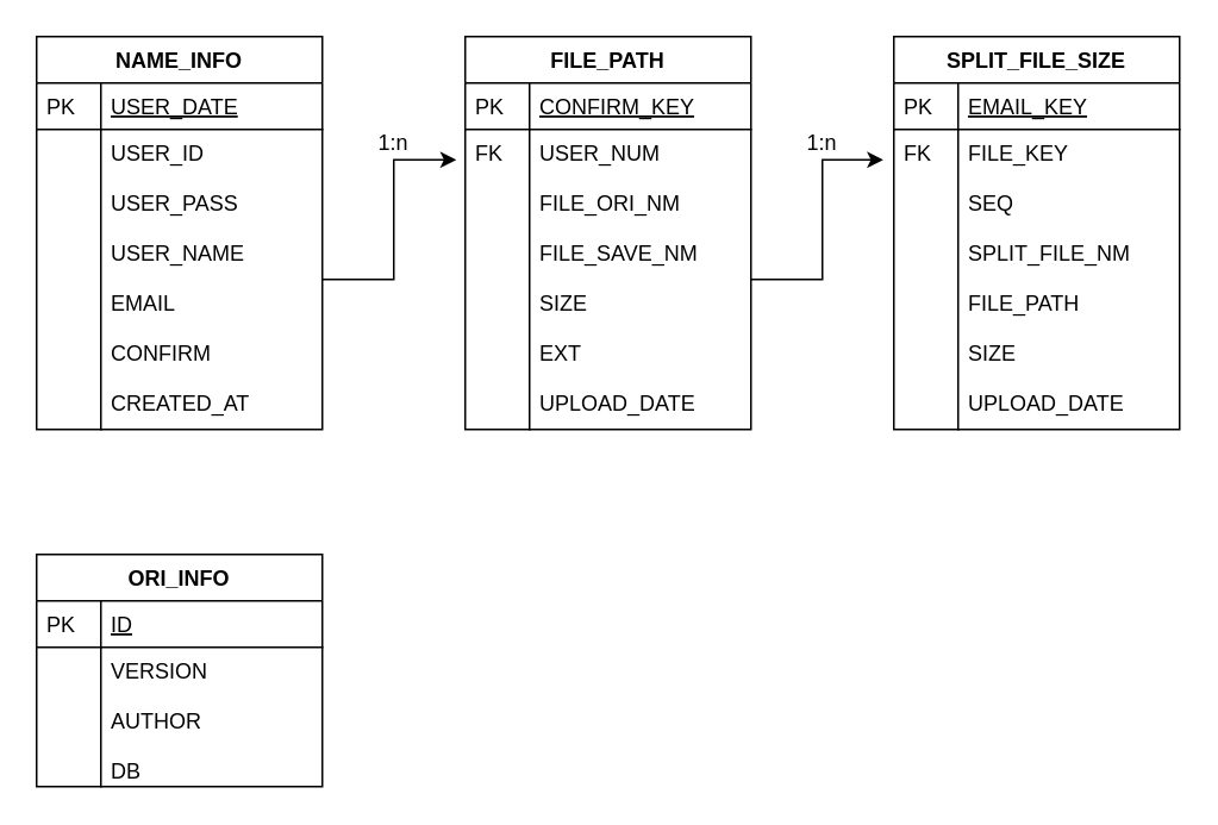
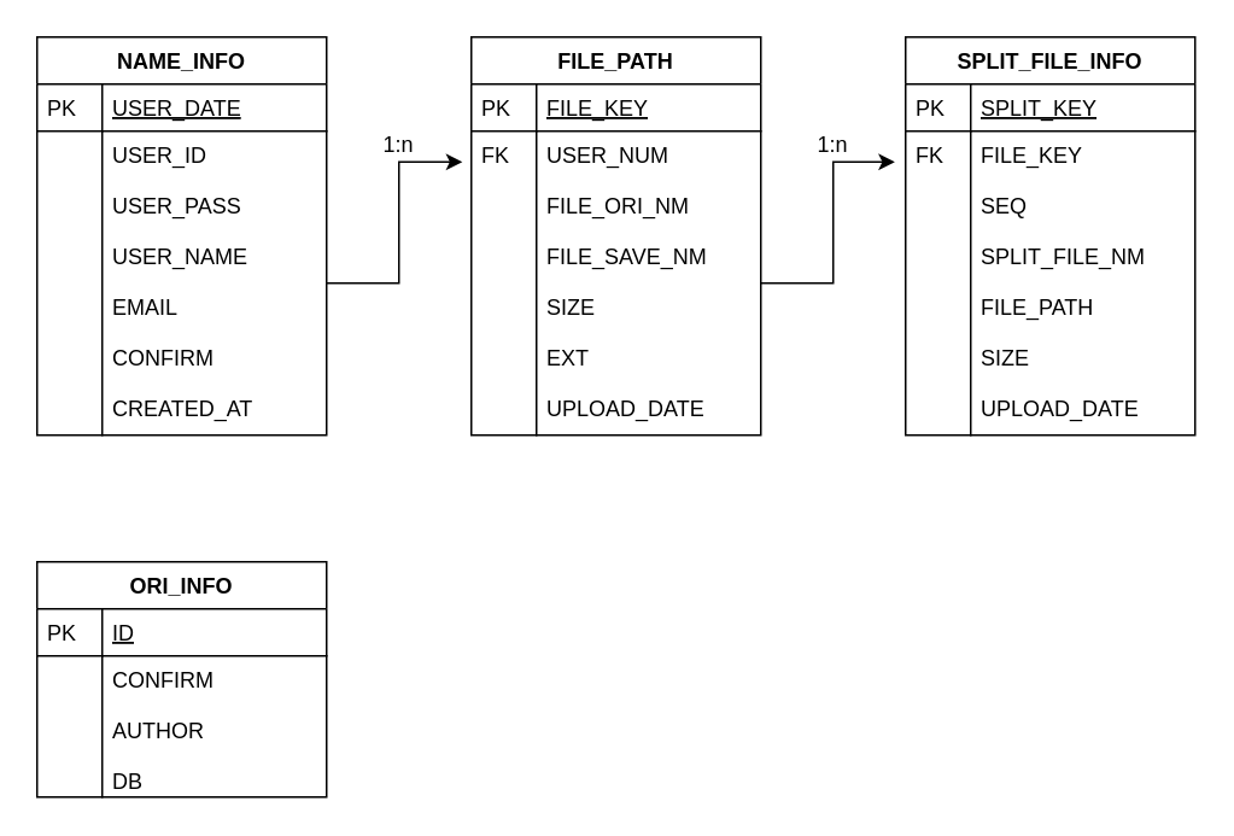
  <mxCell id="0" />
  <mxCell id="1" parent="0" />
  <mxCell id="2" value="NAME_INFO" style="swimlane;fontStyle=1;childLayout=stackLayout;horizontal=1;startSize=26;horizontalStack=0;resizeParent=1;resizeLast=0;collapsible=1;marginBottom=0;rounded=0;shadow=0;strokeWidth=1;" vertex="1" parent="1"><mxGeometry x="20" y="20" width="160" height="220" as="geometry"><mxRectangle x="20" y="80" width="160" height="26" as="alternateBounds" /></mxGeometry></mxCell>
  <mxCell id="3" value="USER_DATE" style="shape=partialRectangle;top=0;left=0;right=0;bottom=1;align=left;verticalAlign=top;fillColor=none;spacingLeft=40;spacingRight=4;overflow=hidden;rotatable=0;points=[[0,0.5],[1,0.5]];portConstraint=eastwest;dropTarget=0;rounded=0;shadow=0;strokeWidth=1;fontStyle=4" vertex="1" parent="2"><mxGeometry y="26" width="160" height="26" as="geometry" /></mxCell>
  <mxCell id="4" value="PK" style="shape=partialRectangle;top=0;left=0;bottom=0;fillColor=none;align=left;verticalAlign=top;spacingLeft=4;spacingRight=4;overflow=hidden;rotatable=0;points=[];portConstraint=eastwest;part=1;" vertex="1" connectable="0" parent="3"><mxGeometry width="36" height="26" as="geometry" /></mxCell>
  <mxCell id="5" value="USER_ID&#10;&#10;USER_PASS&#10;&#10;USER_NAME&#10;&#10;EMAIL&#10;&#10;CONFIRM&#10;&#10;CREATED_AT" style="shape=partialRectangle;top=0;left=0;right=0;bottom=0;align=left;verticalAlign=top;fillColor=none;spacingLeft=40;spacingRight=4;overflow=hidden;rotatable=0;points=[[0,0.5],[1,0.5]];portConstraint=eastwest;dropTarget=0;rounded=0;shadow=0;strokeWidth=1;" vertex="1" parent="2"><mxGeometry y="52" width="160" height="168" as="geometry" /></mxCell>
  <mxCell id="6" value="" style="shape=partialRectangle;top=0;left=0;bottom=0;fillColor=none;align=left;verticalAlign=top;spacingLeft=4;spacingRight=4;overflow=hidden;rotatable=0;points=[];portConstraint=eastwest;part=1;" vertex="1" connectable="0" parent="5"><mxGeometry width="36" height="168.0" as="geometry" /></mxCell>
  <mxCell id="7" style="edgeStyle=orthogonalEdgeStyle;rounded=0;orthogonalLoop=1;jettySize=auto;html=1;exitX=1;exitY=0.5;exitDx=0;exitDy=0;entryX=-0.031;entryY=0.101;entryDx=0;entryDy=0;entryPerimeter=0;" edge="1" parent="1" source="5" target="12"><mxGeometry relative="1" as="geometry" /></mxCell>
  <mxCell id="8" value="" style="group;container=1;" vertex="1" connectable="0" parent="1"><mxGeometry x="260" y="20" width="160" height="240" as="geometry" /></mxCell>
  <mxCell id="9" value="FILE_PATH" style="swimlane;fontStyle=1;childLayout=stackLayout;horizontal=1;startSize=26;horizontalStack=0;resizeParent=1;resizeLast=0;collapsible=1;marginBottom=0;rounded=0;shadow=0;strokeWidth=1;" vertex="1" parent="8"><mxGeometry width="160" height="220" as="geometry"><mxRectangle x="20" y="80" width="160" height="26" as="alternateBounds" /></mxGeometry></mxCell>
- <mxCell id="10" value="CONFIRM_KEY" style="shape=partialRectangle;top=0;left=0;right=0;bottom=1;align=left;verticalAlign=top;fillColor=none;spacingLeft=40;spacingRight=4;overflow=hidden;rotatable=0;points=[[0,0.5],[1,0.5]];portConstraint=eastwest;dropTarget=0;rounded=0;shadow=0;strokeWidth=1;fontStyle=4" vertex="1" parent="9"><mxGeometry y="26" width="160" height="26" as="geometry" /></mxCell>
+ <mxCell id="10" value="FILE_KEY" style="shape=partialRectangle;top=0;left=0;right=0;bottom=1;align=left;verticalAlign=top;fillColor=none;spacingLeft=40;spacingRight=4;overflow=hidden;rotatable=0;points=[[0,0.5],[1,0.5]];portConstraint=eastwest;dropTarget=0;rounded=0;shadow=0;strokeWidth=1;fontStyle=4" vertex="1" parent="9"><mxGeometry y="26" width="160" height="26" as="geometry" /></mxCell>
  <mxCell id="11" value="PK" style="shape=partialRectangle;top=0;left=0;bottom=0;fillColor=none;align=left;verticalAlign=top;spacingLeft=4;spacingRight=4;overflow=hidden;rotatable=0;points=[];portConstraint=eastwest;part=1;" vertex="1" connectable="0" parent="10"><mxGeometry width="36" height="26" as="geometry" /></mxCell>
  <mxCell id="12" value="USER_NUM&#10;&#10;FILE_ORI_NM&#10;&#10;FILE_SAVE_NM&#10;&#10;SIZE&#10;&#10;EXT&#10;&#10;UPLOAD_DATE" style="shape=partialRectangle;top=0;left=0;right=0;bottom=0;align=left;verticalAlign=top;fillColor=none;spacingLeft=40;spacingRight=4;overflow=hidden;rotatable=0;points=[[0,0.5],[1,0.5]];portConstraint=eastwest;dropTarget=0;rounded=0;shadow=0;strokeWidth=1;" vertex="1" parent="9"><mxGeometry y="52" width="160" height="168" as="geometry" /></mxCell>
  <mxCell id="13" value="FK" style="shape=partialRectangle;top=0;left=0;bottom=0;fillColor=none;align=left;verticalAlign=top;spacingLeft=4;spacingRight=4;overflow=hidden;rotatable=0;points=[];portConstraint=eastwest;part=1;" vertex="1" connectable="0" parent="12"><mxGeometry width="36" height="168.0" as="geometry" /></mxCell>
  <mxCell id="14" style="edgeStyle=orthogonalEdgeStyle;rounded=0;orthogonalLoop=1;jettySize=auto;html=1;exitX=1;exitY=0.5;exitDx=0;exitDy=0;entryX=-0.037;entryY=0.101;entryDx=0;entryDy=0;entryPerimeter=0;" edge="1" parent="1" source="12" target="19"><mxGeometry relative="1" as="geometry" /></mxCell>
  <mxCell id="15" value="1:n" style="text;html=1;strokeColor=none;fillColor=none;align=center;verticalAlign=middle;whiteSpace=wrap;rounded=0;" vertex="1" parent="1"><mxGeometry x="440" y="70" width="40" height="20" as="geometry" /></mxCell>
- <mxCell id="16" value="SPLIT_FILE_SIZE" style="swimlane;fontStyle=1;childLayout=stackLayout;horizontal=1;startSize=26;horizontalStack=0;resizeParent=1;resizeLast=0;collapsible=1;marginBottom=0;rounded=0;shadow=0;strokeWidth=1;" vertex="1" parent="1"><mxGeometry x="500" y="20" width="160" height="220" as="geometry"><mxRectangle x="20" y="80" width="160" height="26" as="alternateBounds" /></mxGeometry></mxCell>
- <mxCell id="17" value="EMAIL_KEY" style="shape=partialRectangle;top=0;left=0;right=0;bottom=1;align=left;verticalAlign=top;fillColor=none;spacingLeft=40;spacingRight=4;overflow=hidden;rotatable=0;points=[[0,0.5],[1,0.5]];portConstraint=eastwest;dropTarget=0;rounded=0;shadow=0;strokeWidth=1;fontStyle=4" vertex="1" parent="16"><mxGeometry y="26" width="160" height="26" as="geometry" /></mxCell>
+ <mxCell id="16" value="SPLIT_FILE_INFO" style="swimlane;fontStyle=1;childLayout=stackLayout;horizontal=1;startSize=26;horizontalStack=0;resizeParent=1;resizeLast=0;collapsible=1;marginBottom=0;rounded=0;shadow=0;strokeWidth=1;" vertex="1" parent="1"><mxGeometry x="500" y="20" width="160" height="220" as="geometry"><mxRectangle x="20" y="80" width="160" height="26" as="alternateBounds" /></mxGeometry></mxCell>
+ <mxCell id="17" value="SPLIT_KEY" style="shape=partialRectangle;top=0;left=0;right=0;bottom=1;align=left;verticalAlign=top;fillColor=none;spacingLeft=40;spacingRight=4;overflow=hidden;rotatable=0;points=[[0,0.5],[1,0.5]];portConstraint=eastwest;dropTarget=0;rounded=0;shadow=0;strokeWidth=1;fontStyle=4" vertex="1" parent="16"><mxGeometry y="26" width="160" height="26" as="geometry" /></mxCell>
  <mxCell id="18" value="PK" style="shape=partialRectangle;top=0;left=0;bottom=0;fillColor=none;align=left;verticalAlign=top;spacingLeft=4;spacingRight=4;overflow=hidden;rotatable=0;points=[];portConstraint=eastwest;part=1;" vertex="1" connectable="0" parent="17"><mxGeometry width="36" height="26" as="geometry" /></mxCell>
  <mxCell id="19" value="FILE_KEY&#10;&#10;SEQ&#10;&#10;SPLIT_FILE_NM&#10;&#10;FILE_PATH&#10;&#10;SIZE&#10;&#10;UPLOAD_DATE" style="shape=partialRectangle;top=0;left=0;right=0;bottom=0;align=left;verticalAlign=top;fillColor=none;spacingLeft=40;spacingRight=4;overflow=hidden;rotatable=0;points=[[0,0.5],[1,0.5]];portConstraint=eastwest;dropTarget=0;rounded=0;shadow=0;strokeWidth=1;" vertex="1" parent="16"><mxGeometry y="52" width="160" height="168" as="geometry" /></mxCell>
  <mxCell id="20" value="FK" style="shape=partialRectangle;top=0;left=0;bottom=0;fillColor=none;align=left;verticalAlign=top;spacingLeft=4;spacingRight=4;overflow=hidden;rotatable=0;points=[];portConstraint=eastwest;part=1;" vertex="1" connectable="0" parent="19"><mxGeometry width="36" height="168.0" as="geometry" /></mxCell>
  <mxCell id="21" value="1:n" style="text;html=1;strokeColor=none;fillColor=none;align=center;verticalAlign=middle;whiteSpace=wrap;rounded=0;" vertex="1" parent="1"><mxGeometry x="200" y="70" width="40" height="20" as="geometry" /></mxCell>
  <mxCell id="22" value="ORI_INFO" style="swimlane;fontStyle=1;childLayout=stackLayout;horizontal=1;startSize=26;horizontalStack=0;resizeParent=1;resizeLast=0;collapsible=1;marginBottom=0;rounded=0;shadow=0;strokeWidth=1;" vertex="1" parent="1"><mxGeometry x="20" y="310" width="160" height="130" as="geometry"><mxRectangle x="20" y="80" width="160" height="26" as="alternateBounds" /></mxGeometry></mxCell>
  <mxCell id="23" value="ID" style="shape=partialRectangle;top=0;left=0;right=0;bottom=1;align=left;verticalAlign=top;fillColor=none;spacingLeft=40;spacingRight=4;overflow=hidden;rotatable=0;points=[[0,0.5],[1,0.5]];portConstraint=eastwest;dropTarget=0;rounded=0;shadow=0;strokeWidth=1;fontStyle=4" vertex="1" parent="22"><mxGeometry y="26" width="160" height="26" as="geometry" /></mxCell>
  <mxCell id="24" value="PK" style="shape=partialRectangle;top=0;left=0;bottom=0;fillColor=none;align=left;verticalAlign=top;spacingLeft=4;spacingRight=4;overflow=hidden;rotatable=0;points=[];portConstraint=eastwest;part=1;" vertex="1" connectable="0" parent="23"><mxGeometry width="36" height="26" as="geometry" /></mxCell>
- <mxCell id="25" value="VERSION&#10;&#10;AUTHOR&#10;&#10;DB" style="shape=partialRectangle;top=0;left=0;right=0;bottom=0;align=left;verticalAlign=top;fillColor=none;spacingLeft=40;spacingRight=4;overflow=hidden;rotatable=0;points=[[0,0.5],[1,0.5]];portConstraint=eastwest;dropTarget=0;rounded=0;shadow=0;strokeWidth=1;" vertex="1" parent="22"><mxGeometry y="52" width="160" height="78" as="geometry" /></mxCell>
+ <mxCell id="25" value="CONFIRM&#10;&#10;AUTHOR&#10;&#10;DB" style="shape=partialRectangle;top=0;left=0;right=0;bottom=0;align=left;verticalAlign=top;fillColor=none;spacingLeft=40;spacingRight=4;overflow=hidden;rotatable=0;points=[[0,0.5],[1,0.5]];portConstraint=eastwest;dropTarget=0;rounded=0;shadow=0;strokeWidth=1;" vertex="1" parent="22"><mxGeometry y="52" width="160" height="78" as="geometry" /></mxCell>
  <mxCell id="26" value="" style="shape=partialRectangle;top=0;left=0;bottom=0;fillColor=none;align=left;verticalAlign=top;spacingLeft=4;spacingRight=4;overflow=hidden;rotatable=0;points=[];portConstraint=eastwest;part=1;" vertex="1" connectable="0" parent="25"><mxGeometry width="36" height="78.0" as="geometry" /></mxCell>
